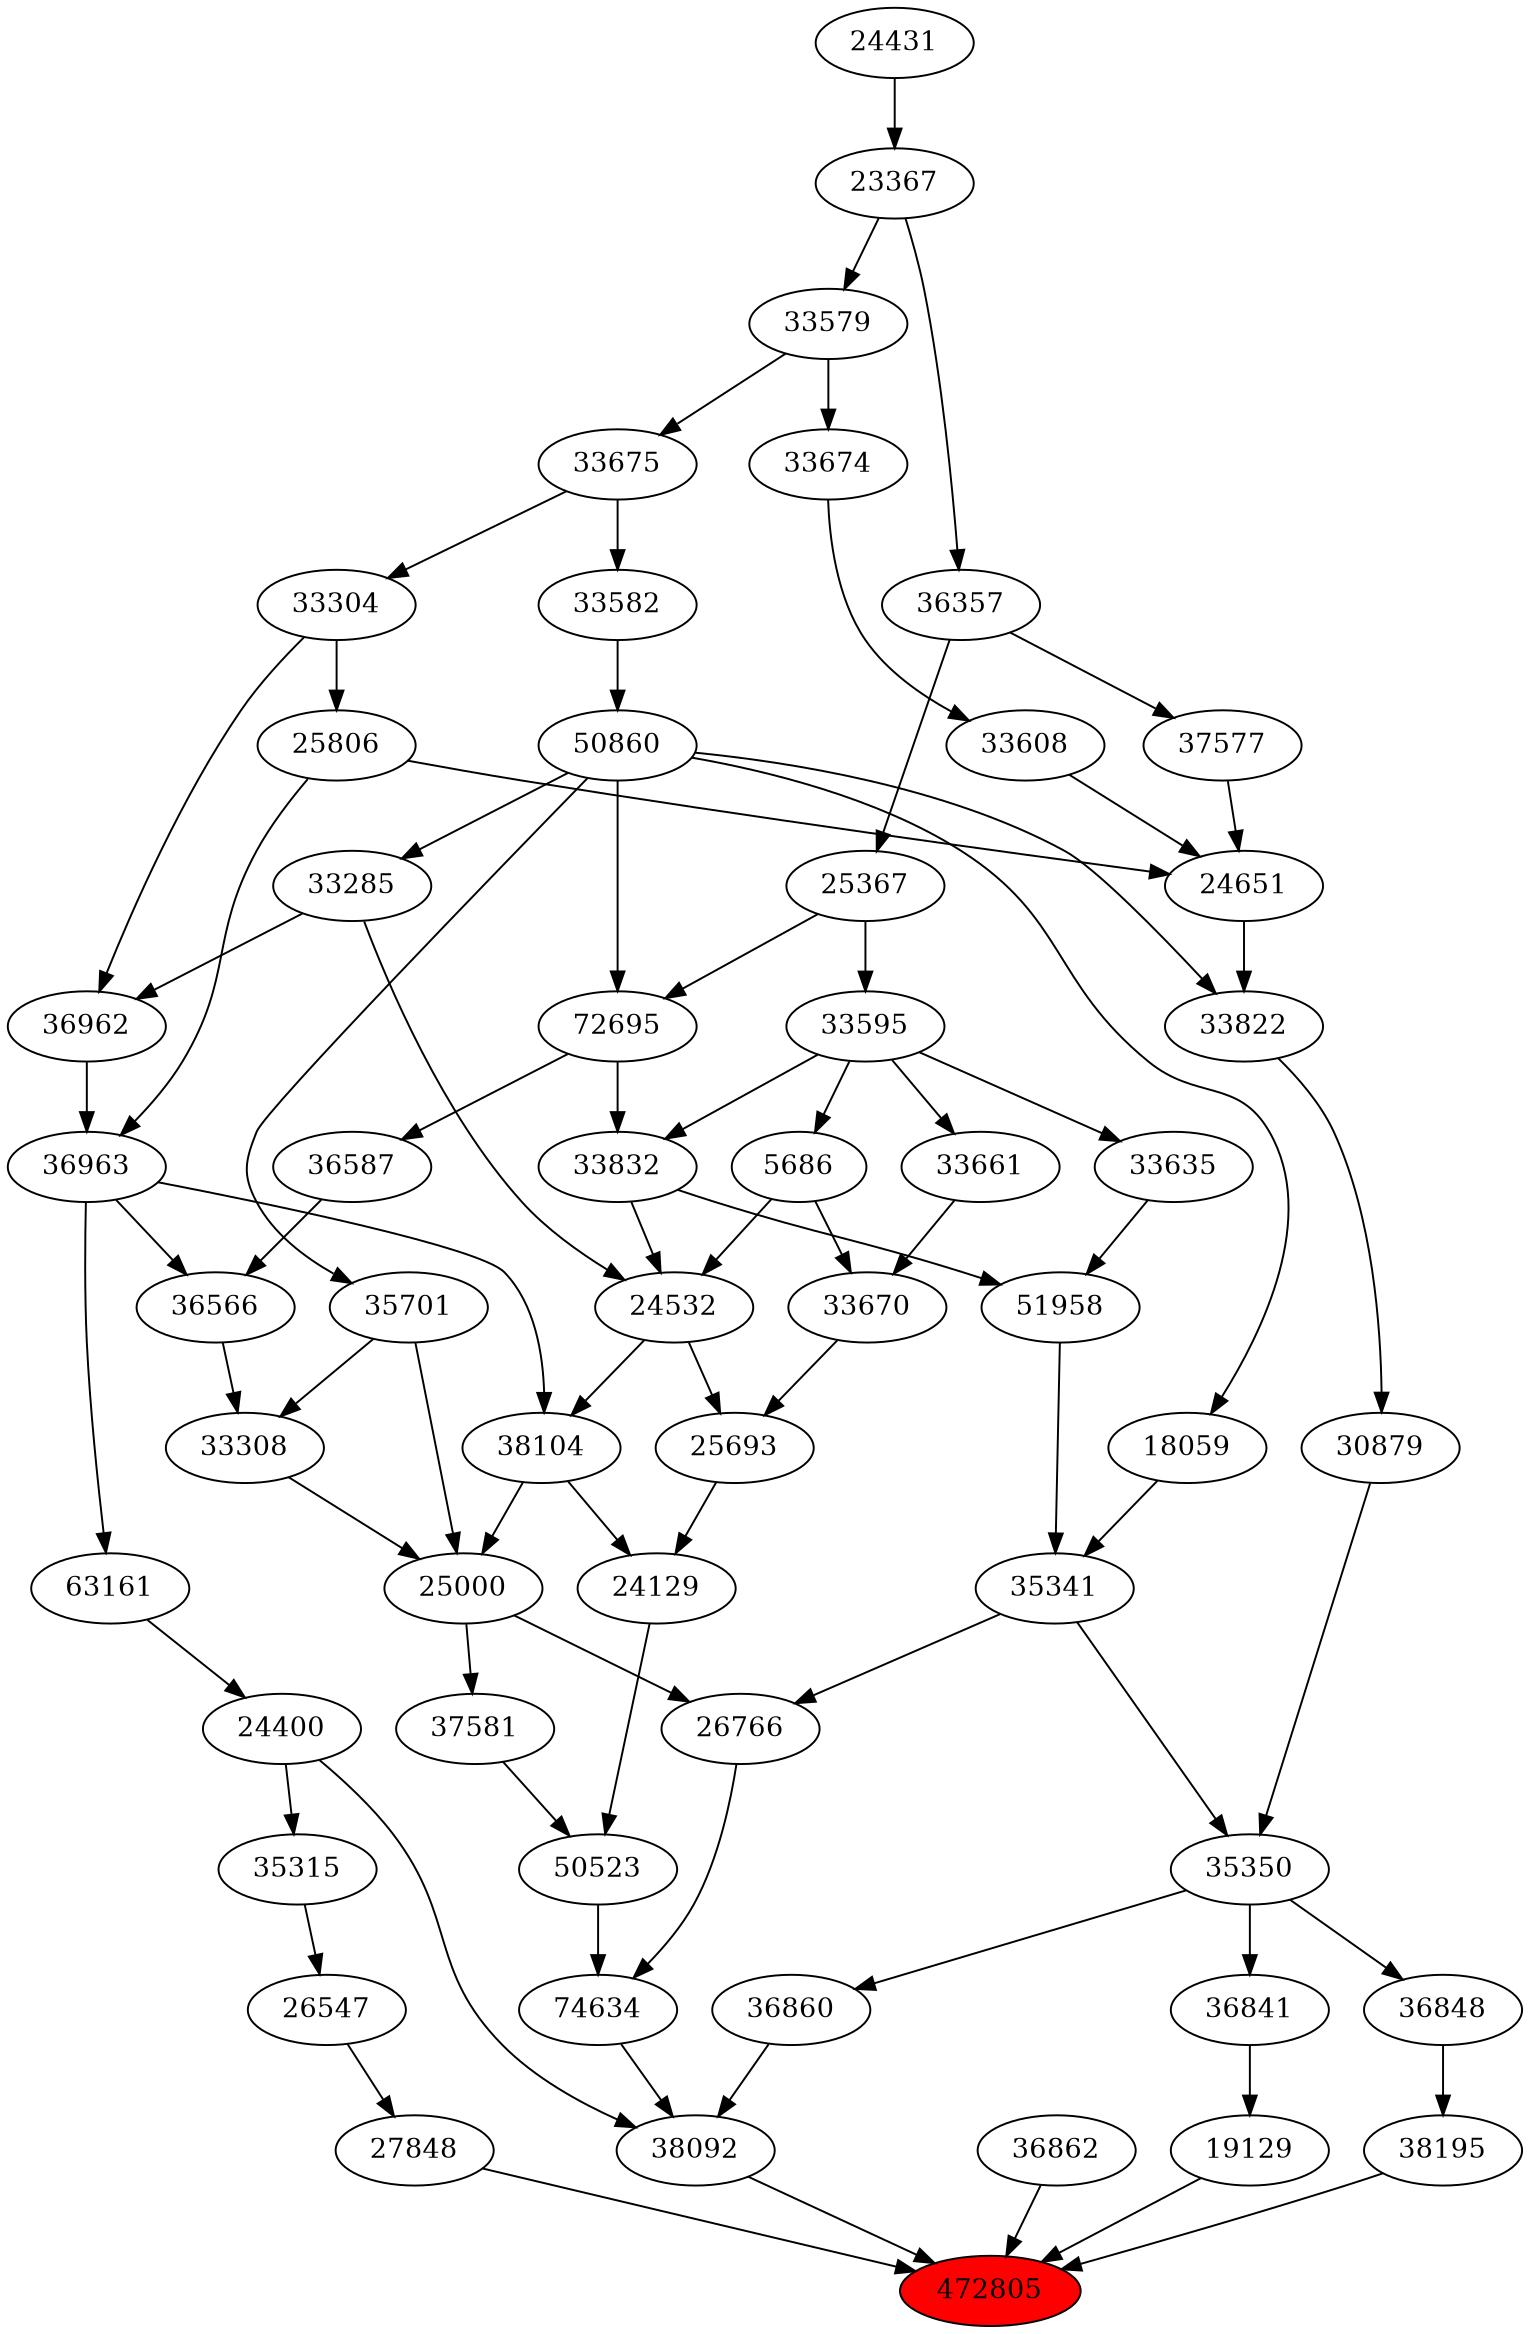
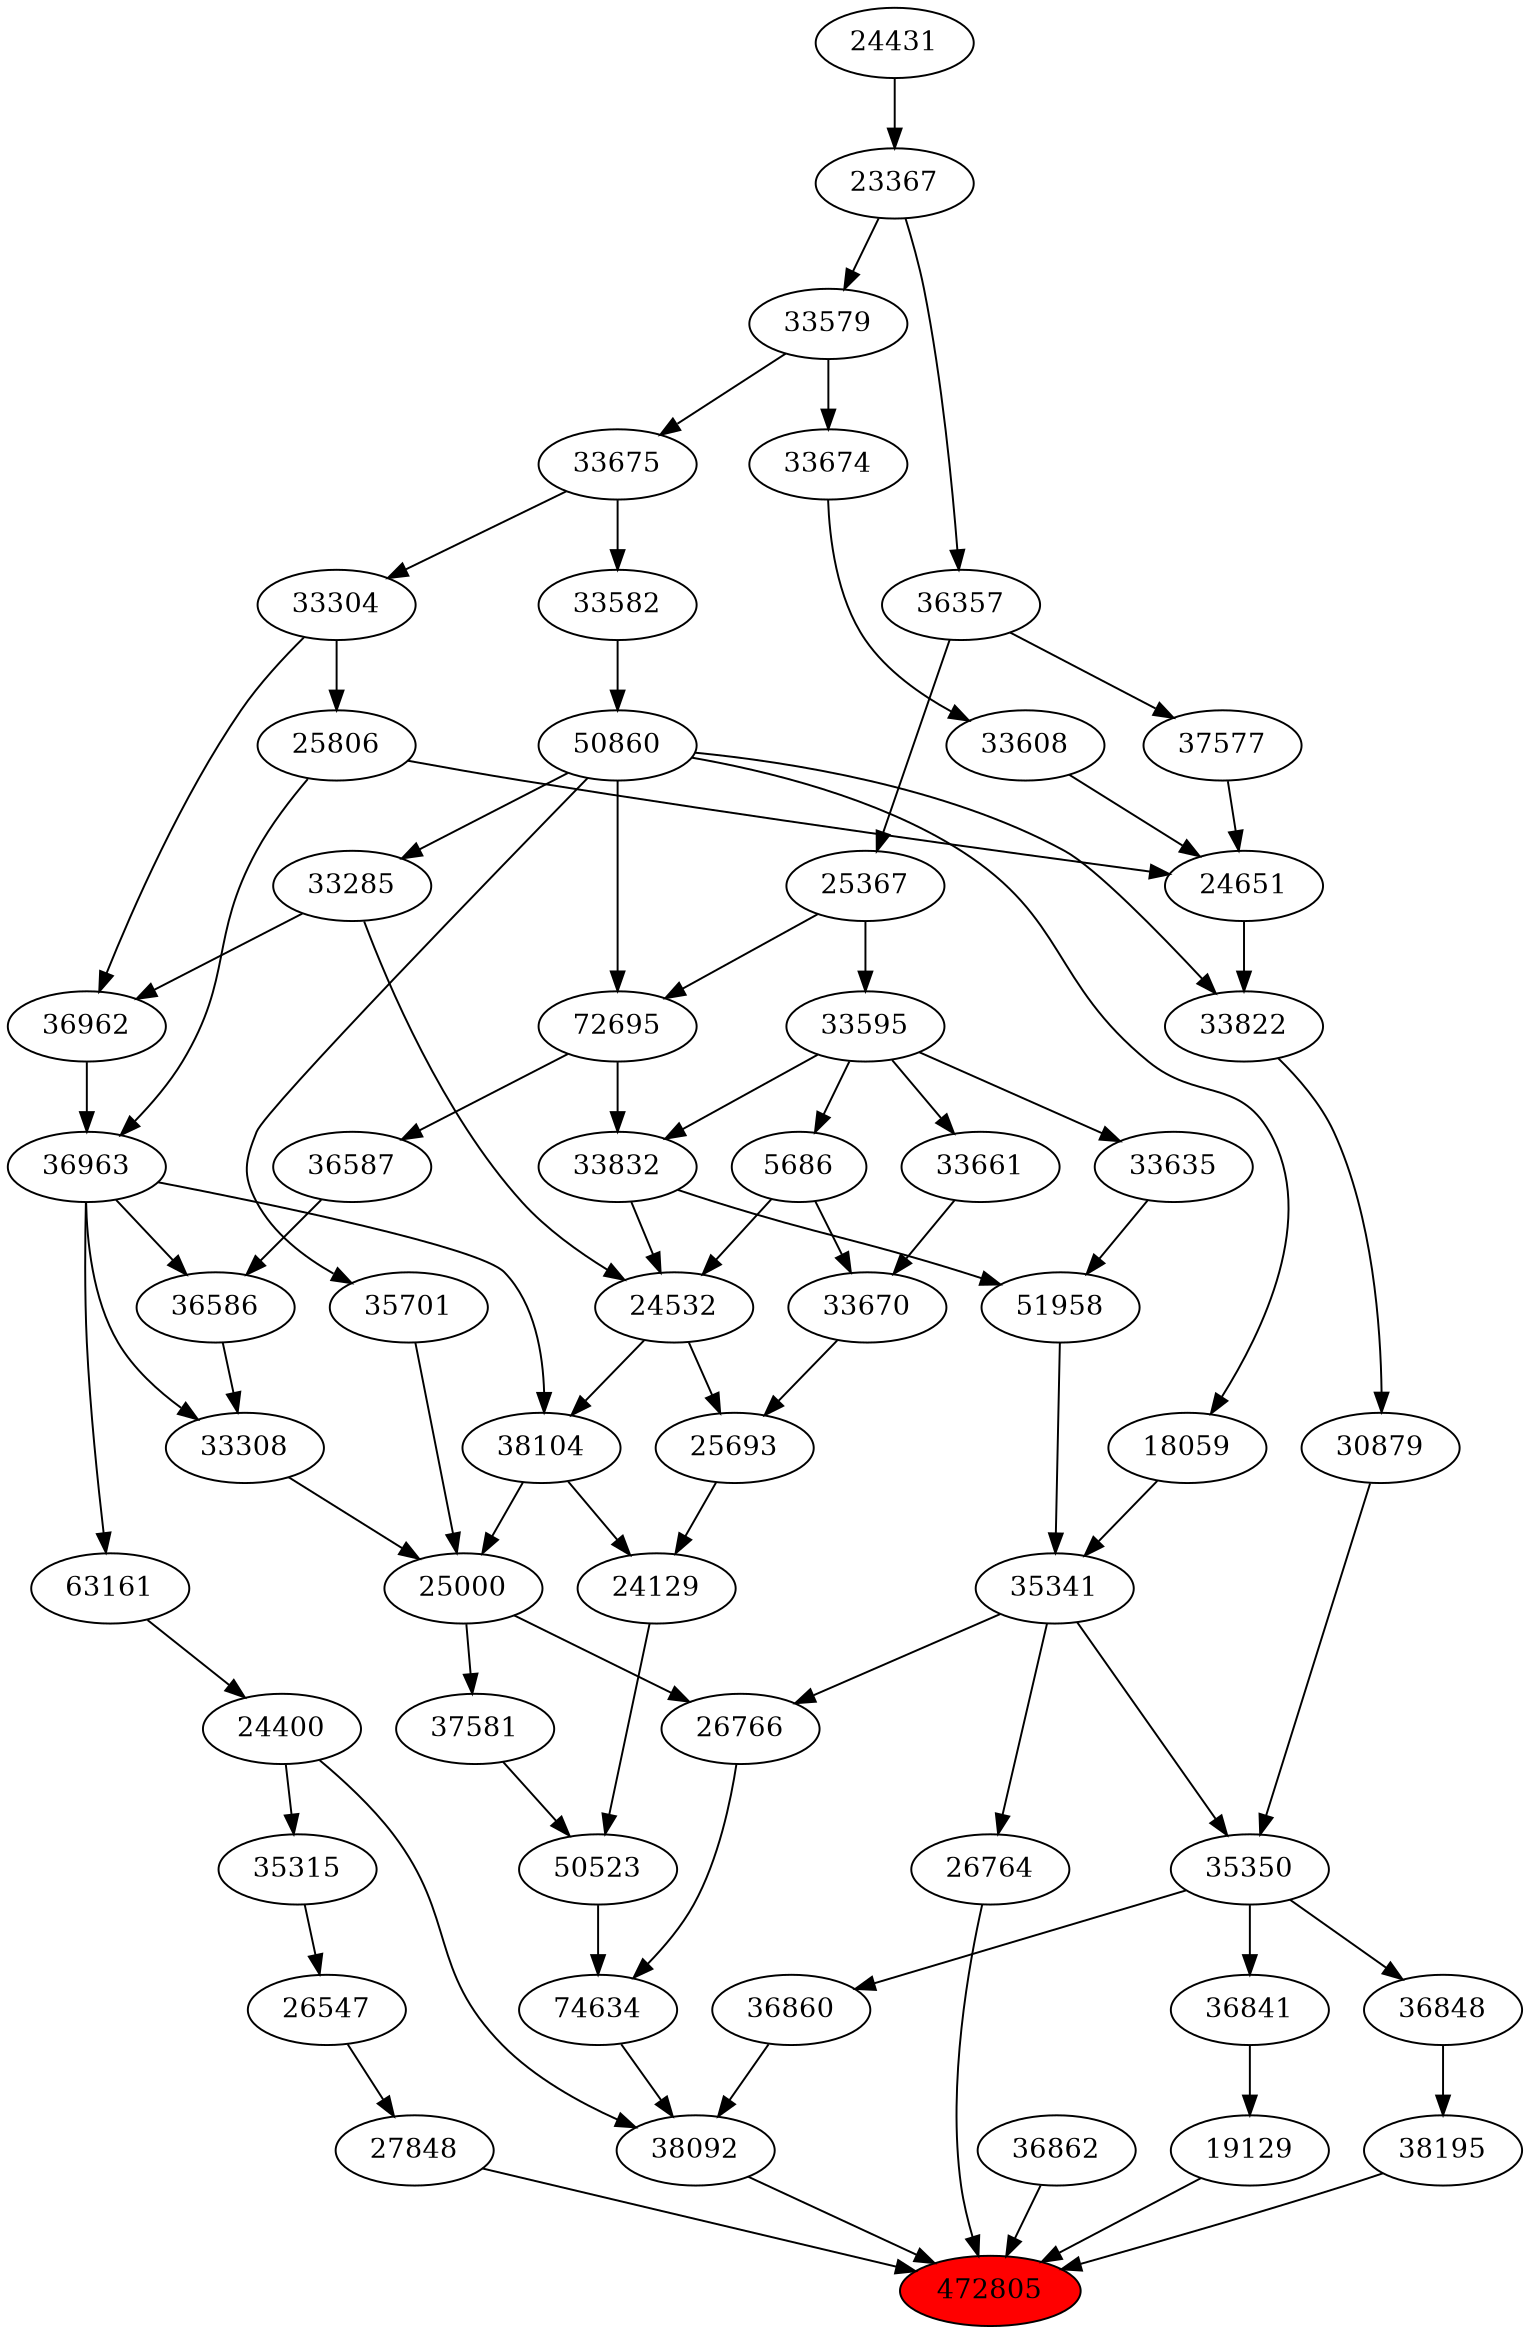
  strict digraph {
    n1 [fillcolor=red label=472805 style=filled]
    n2 [label=38092]
+   n3 [label=26764]
    n4 [label=27848]
    n5 [label=36862]
    n6 [label=38195]
    n7 [label=19129]
    n8 [label=24400]
    n9 [label=35315]
    n10 [label=26547]
    n11 [label=74634]
    n12 [label=35341]
    n13 [label=26766]
    n14 [label=35350]
    n15 [label=36860]
    n16 [label=36848]
    n17 [label=36841]
    n18 [label=63161]
    n19 [label=50523]
    n20 [label=51958]
    n21 [label=18059]
    n22 [label=36963]
    n23 [label=38104]
-   n24 [label=36566]
+   n24 [label=36586]
    n25 [label=24129]
    n26 [label=25000]
    n27 [label=33308]
    n28 [label=37581]
    n29 [label=33832]
    n30 [label=24532]
    n31 [label=25693]
    n32 [label=33635]
    n33 [label=50860]
    n34 [label=35701]
    n35 [label=72695]
    n36 [label=33822]
    n37 [label=33285]
    n38 [label=36587]
    n39 [label=30879]
    n40 [label=36962]
    n41 [label=25806]
    n42 [label=24651]
    n43 [label=33595]
    n44 [label=5686]
    n45 [label=33661]
    n46 [label=33670]
    n47 [label=33582]
    n48 [label=33304]
    n49 [label=25367]
    n50 [label=33675]
    n51 [label=36357]
    n52 [label=37577]
    n53 [label=33579]
    n54 [label=33674]
    n55 [label=33608]
    n56 [label=23367]
    n57 [label=24431]
    n2 -> n1
+   n3 -> n1
    n4 -> n1
    n5 -> n1
    n6 -> n1
    n7 -> n1
    n8 -> n2
    n8 -> n9
    n9 -> n10
    n10 -> n4
    n11 -> n2
+   n12 -> n3
    n12 -> n13
    n12 -> n14
    n13 -> n11
    n14 -> n15
    n14 -> n16
    n14 -> n17
    n15 -> n2
    n16 -> n6
    n17 -> n7
    n18 -> n8
    n19 -> n11
    n20 -> n12
    n21 -> n12
    n22 -> n18
    n22 -> n23
    n22 -> n24
    n23 -> n25
    n23 -> n26
    n24 -> n27
    n25 -> n19
    n26 -> n13
    n26 -> n28
    n27 -> n26
    n28 -> n19
    n29 -> n20
    n29 -> n30
    n30 -> n23
    n30 -> n31
    n31 -> n25
    n32 -> n20
    n33 -> n21
    n33 -> n34
    n33 -> n35
    n33 -> n36
    n33 -> n37
    n34 -> n26
-   n34 -> n27
+   n22 -> n27
    n35 -> n29
    n35 -> n38
    n36 -> n39
    n37 -> n30
    n37 -> n40
    n38 -> n24
    n39 -> n14
    n40 -> n22
    n41 -> n22
    n41 -> n42
    n42 -> n36
    n43 -> n29
    n43 -> n32
    n43 -> n44
    n43 -> n45
    n44 -> n30
    n44 -> n46
    n45 -> n46
    n46 -> n31
    n47 -> n33
    n48 -> n40
    n48 -> n41
    n49 -> n35
    n49 -> n43
    n50 -> n47
    n50 -> n48
    n51 -> n49
    n51 -> n52
    n52 -> n42
    n53 -> n50
    n53 -> n54
    n54 -> n55
    n55 -> n42
    n56 -> n51
    n56 -> n53
    n57 -> n56
  }
